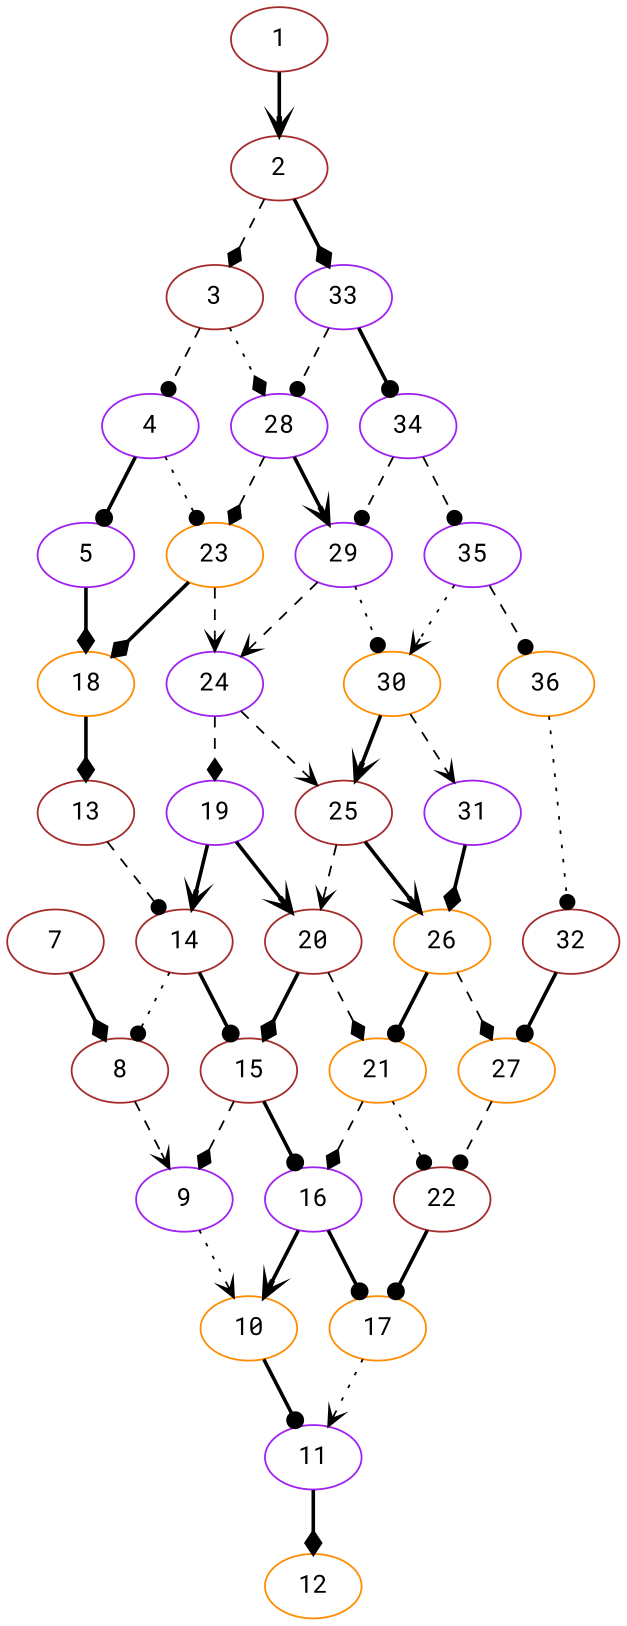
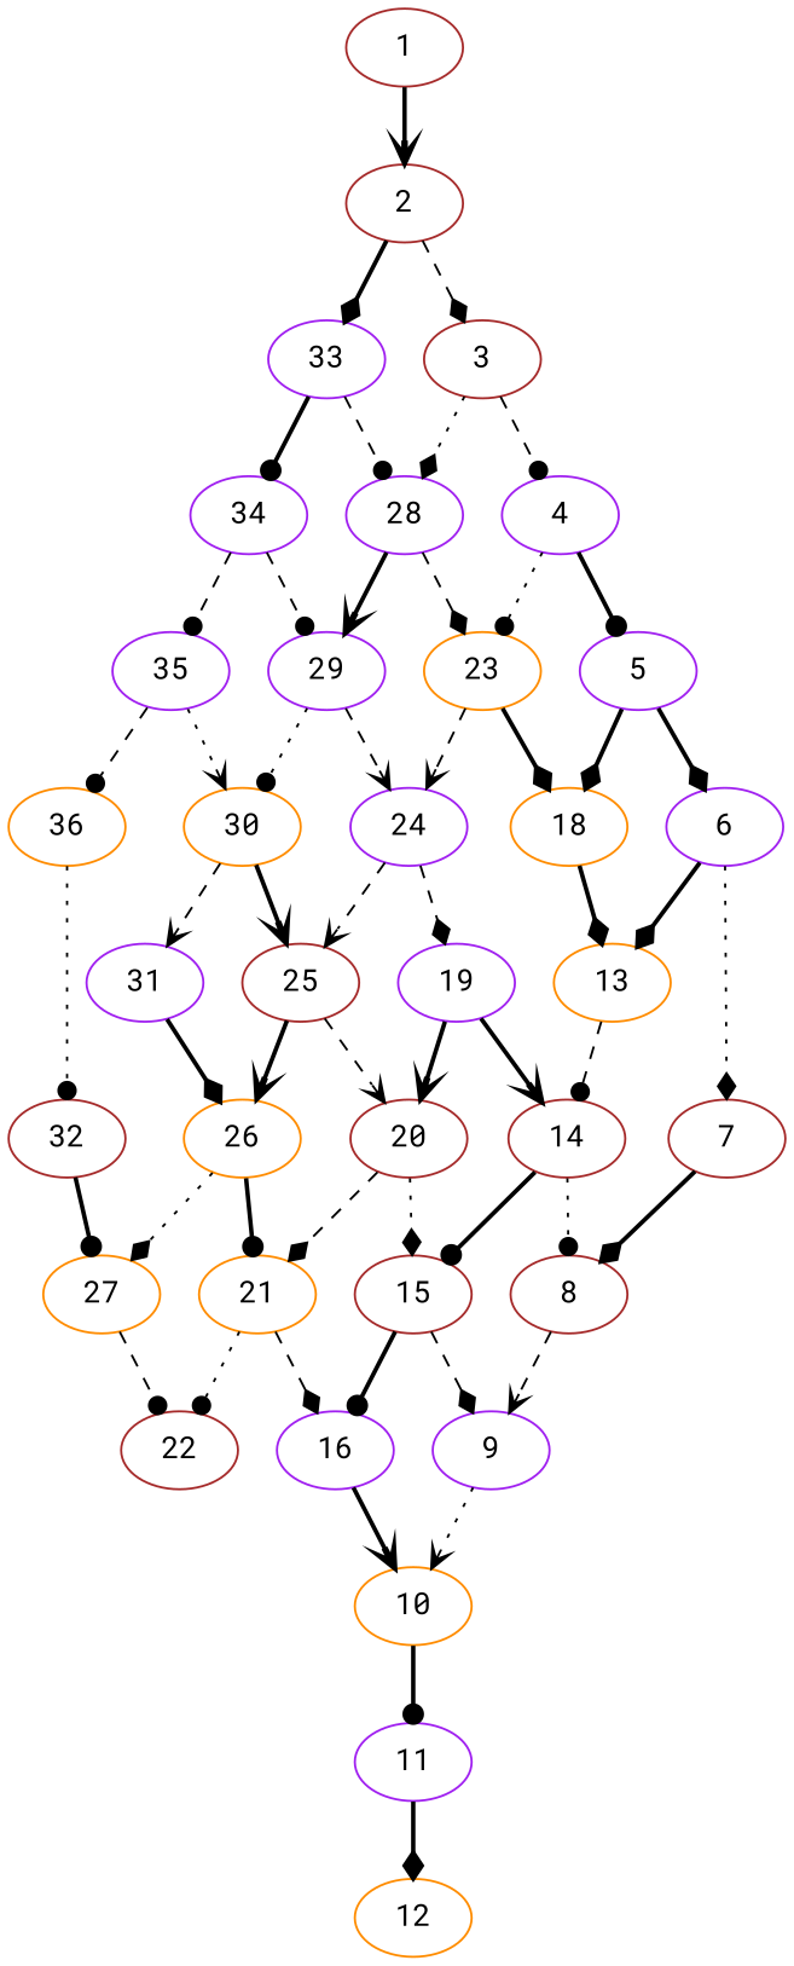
  digraph {
    fontname="Roboto Mono"
    node [color=purple fontname="Roboto Mono"]
    edge [arrowhead=dot fontname="Roboto Mono" style=bold]
    1 [color=brown]
    2 [color=brown]
    33
    3 [color=brown]
    28
    34
    4
    23 [color=darkorange]
    29
    35
    5
    18 [color=darkorange]
    24
    30 [color=darkorange]
-   13 [color=brown]
+   6
+   13 [color=darkorange]
    19
    25 [color=brown]
    7 [color=brown]
    14 [color=brown]
    20 [color=brown]
    8 [color=brown]
    15 [color=brown]
    9
    10 [color=darkorange]
    11
    12 [color=darkorange]
    16
-   17 [color=darkorange]
    21 [color=darkorange]
    22 [color=brown]
    26 [color=darkorange]
    27 [color=darkorange]
    31
    32 [color=brown]
    36 [color=darkorange]
    1 -> 2 [arrowhead=vee]
    2 -> 33 [arrowhead=diamond]
    2 -> 3 [arrowhead=diamond style=dashed]
    33 -> 28 [style=dashed]
    33 -> 34
    3 -> 28 [arrowhead=diamond style=dotted]
    3 -> 4 [style=dashed]
    28 -> 23 [arrowhead=diamond style=dashed]
    28 -> 29 [arrowhead=vee]
    34 -> 29 [style=dashed]
    34 -> 35 [style=dashed]
    4 -> 23 [style=dotted]
    4 -> 5
    23 -> 18 [arrowhead=diamond]
    23 -> 24 [arrowhead=vee style=dashed]
    29 -> 24 [arrowhead=vee style=dashed]
    29 -> 30 [style=dotted]
    35 -> 30 [arrowhead=vee style=dotted]
    35 -> 36 [style=dashed]
    5 -> 18 [arrowhead=diamond]
+   5 -> 6 [arrowhead=diamond]
    18 -> 13 [arrowhead=diamond]
    24 -> 19 [arrowhead=diamond style=dashed]
    24 -> 25 [arrowhead=vee style=dashed]
    30 -> 25 [arrowhead=vee]
    30 -> 31 [arrowhead=vee style=dashed]
+   6 -> 13 [arrowhead=diamond]
+   6 -> 7 [arrowhead=diamond style=dotted]
    13 -> 14 [style=dashed]
    19 -> 14 [arrowhead=vee]
    19 -> 20 [arrowhead=vee]
    25 -> 20 [arrowhead=vee style=dashed]
    25 -> 26 [arrowhead=vee]
    7 -> 8 [arrowhead=diamond]
    14 -> 8 [style=dotted]
    14 -> 15
-   20 -> 15 [arrowhead=diamond]
+   20 -> 15 [arrowhead=diamond style=dotted]
    20 -> 21 [arrowhead=diamond style=dashed]
    8 -> 9 [arrowhead=vee style=dashed]
    15 -> 9 [arrowhead=diamond style=dashed]
    15 -> 16
    9 -> 10 [arrowhead=vee style=dotted]
    10 -> 11
    11 -> 12 [arrowhead=diamond]
    16 -> 10 [arrowhead=vee]
-   16 -> 17
-   17 -> 11 [arrowhead=vee style=dotted]
    21 -> 16 [arrowhead=diamond style=dashed]
    21 -> 22 [style=dotted]
-   22 -> 17
    26 -> 21
-   26 -> 27 [arrowhead=diamond style=dashed]
+   26 -> 27 [arrowhead=diamond style=dotted]
    27 -> 22 [style=dashed]
    31 -> 26 [arrowhead=diamond]
    32 -> 27
    36 -> 32 [style=dotted]
  }
